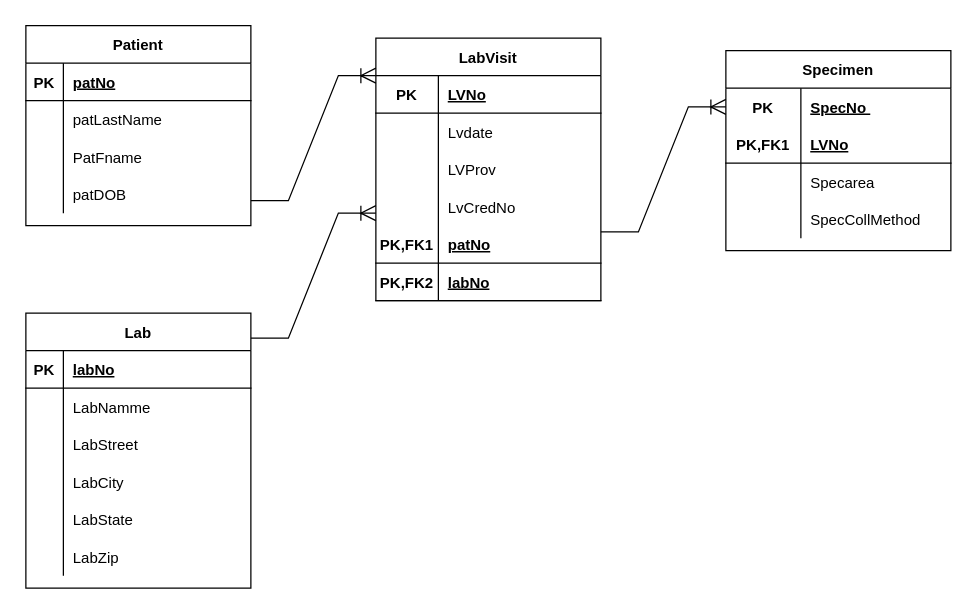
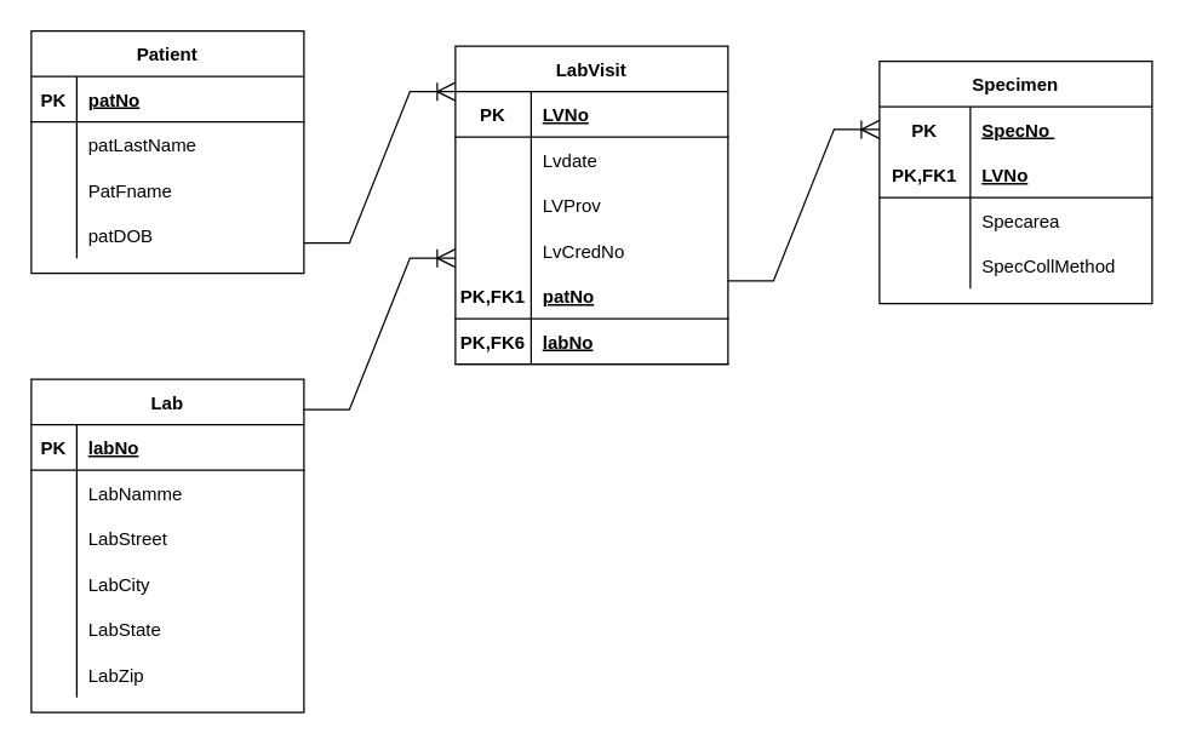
  <mxCell id="0" />
  <mxCell id="1" parent="0" />
  <mxCell id="2" value="Patient" style="shape=table;startSize=30;container=1;collapsible=1;childLayout=tableLayout;fixedRows=1;rowLines=0;fontStyle=1;align=center;resizeLast=1;" vertex="1" parent="1"><mxGeometry x="20" y="20" width="180" height="160" as="geometry" /></mxCell>
  <mxCell id="3" value="" style="shape=tableRow;horizontal=0;startSize=0;swimlaneHead=0;swimlaneBody=0;fillColor=none;collapsible=0;dropTarget=0;points=[[0,0.5],[1,0.5]];portConstraint=eastwest;top=0;left=0;right=0;bottom=1;" vertex="1" parent="2"><mxGeometry y="30" width="180" height="30" as="geometry" /></mxCell>
  <mxCell id="4" value="PK" style="shape=partialRectangle;connectable=0;fillColor=none;top=0;left=0;bottom=0;right=0;fontStyle=1;overflow=hidden;" vertex="1" parent="3"><mxGeometry width="30" height="30" as="geometry"><mxRectangle width="30" height="30" as="alternateBounds" /></mxGeometry></mxCell>
  <mxCell id="5" value="patNo" style="shape=partialRectangle;connectable=0;fillColor=none;top=0;left=0;bottom=0;right=0;align=left;spacingLeft=6;fontStyle=5;overflow=hidden;" vertex="1" parent="3"><mxGeometry x="30" width="150" height="30" as="geometry"><mxRectangle width="150" height="30" as="alternateBounds" /></mxGeometry></mxCell>
  <mxCell id="6" value="" style="shape=tableRow;horizontal=0;startSize=0;swimlaneHead=0;swimlaneBody=0;fillColor=none;collapsible=0;dropTarget=0;points=[[0,0.5],[1,0.5]];portConstraint=eastwest;top=0;left=0;right=0;bottom=0;" vertex="1" parent="2"><mxGeometry y="60" width="180" height="30" as="geometry" /></mxCell>
  <mxCell id="7" value="" style="shape=partialRectangle;connectable=0;fillColor=none;top=0;left=0;bottom=0;right=0;editable=1;overflow=hidden;" vertex="1" parent="6"><mxGeometry width="30" height="30" as="geometry"><mxRectangle width="30" height="30" as="alternateBounds" /></mxGeometry></mxCell>
  <mxCell id="8" value="patLastName" style="shape=partialRectangle;connectable=0;fillColor=none;top=0;left=0;bottom=0;right=0;align=left;spacingLeft=6;overflow=hidden;" vertex="1" parent="6"><mxGeometry x="30" width="150" height="30" as="geometry"><mxRectangle width="150" height="30" as="alternateBounds" /></mxGeometry></mxCell>
  <mxCell id="9" value="" style="shape=tableRow;horizontal=0;startSize=0;swimlaneHead=0;swimlaneBody=0;fillColor=none;collapsible=0;dropTarget=0;points=[[0,0.5],[1,0.5]];portConstraint=eastwest;top=0;left=0;right=0;bottom=0;" vertex="1" parent="2"><mxGeometry y="90" width="180" height="30" as="geometry" /></mxCell>
  <mxCell id="10" value="" style="shape=partialRectangle;connectable=0;fillColor=none;top=0;left=0;bottom=0;right=0;editable=1;overflow=hidden;" vertex="1" parent="9"><mxGeometry width="30" height="30" as="geometry"><mxRectangle width="30" height="30" as="alternateBounds" /></mxGeometry></mxCell>
  <mxCell id="11" value="PatFname" style="shape=partialRectangle;connectable=0;fillColor=none;top=0;left=0;bottom=0;right=0;align=left;spacingLeft=6;overflow=hidden;" vertex="1" parent="9"><mxGeometry x="30" width="150" height="30" as="geometry"><mxRectangle width="150" height="30" as="alternateBounds" /></mxGeometry></mxCell>
  <mxCell id="12" value="" style="shape=tableRow;horizontal=0;startSize=0;swimlaneHead=0;swimlaneBody=0;fillColor=none;collapsible=0;dropTarget=0;points=[[0,0.5],[1,0.5]];portConstraint=eastwest;top=0;left=0;right=0;bottom=0;" vertex="1" parent="2"><mxGeometry y="120" width="180" height="30" as="geometry" /></mxCell>
  <mxCell id="13" value="" style="shape=partialRectangle;connectable=0;fillColor=none;top=0;left=0;bottom=0;right=0;editable=1;overflow=hidden;" vertex="1" parent="12"><mxGeometry width="30" height="30" as="geometry"><mxRectangle width="30" height="30" as="alternateBounds" /></mxGeometry></mxCell>
  <mxCell id="14" value="patDOB" style="shape=partialRectangle;connectable=0;fillColor=none;top=0;left=0;bottom=0;right=0;align=left;spacingLeft=6;overflow=hidden;" vertex="1" parent="12"><mxGeometry x="30" width="150" height="30" as="geometry"><mxRectangle width="150" height="30" as="alternateBounds" /></mxGeometry></mxCell>
  <mxCell id="15" value="LabVisit" style="shape=table;startSize=30;container=1;collapsible=1;childLayout=tableLayout;fixedRows=1;rowLines=0;fontStyle=1;align=center;resizeLast=1;" vertex="1" parent="1"><mxGeometry x="300" y="30" width="180" height="210" as="geometry" /></mxCell>
  <mxCell id="16" value="" style="shape=tableRow;horizontal=0;startSize=0;swimlaneHead=0;swimlaneBody=0;fillColor=none;collapsible=0;dropTarget=0;points=[[0,0.5],[1,0.5]];portConstraint=eastwest;top=0;left=0;right=0;bottom=1;" vertex="1" parent="15"><mxGeometry y="30" width="180" height="30" as="geometry" /></mxCell>
  <mxCell id="17" value="PK" style="shape=partialRectangle;connectable=0;fillColor=none;top=0;left=0;bottom=0;right=0;fontStyle=1;overflow=hidden;" vertex="1" parent="16"><mxGeometry width="50" height="30" as="geometry"><mxRectangle width="50" height="30" as="alternateBounds" /></mxGeometry></mxCell>
  <mxCell id="18" value="LVNo" style="shape=partialRectangle;connectable=0;fillColor=none;top=0;left=0;bottom=0;right=0;align=left;spacingLeft=6;fontStyle=5;overflow=hidden;" vertex="1" parent="16"><mxGeometry x="50" width="130" height="30" as="geometry"><mxRectangle width="130" height="30" as="alternateBounds" /></mxGeometry></mxCell>
  <mxCell id="19" value="" style="shape=tableRow;horizontal=0;startSize=0;swimlaneHead=0;swimlaneBody=0;fillColor=none;collapsible=0;dropTarget=0;points=[[0,0.5],[1,0.5]];portConstraint=eastwest;top=0;left=0;right=0;bottom=0;" vertex="1" parent="15"><mxGeometry y="60" width="180" height="30" as="geometry" /></mxCell>
  <mxCell id="20" value="" style="shape=partialRectangle;connectable=0;fillColor=none;top=0;left=0;bottom=0;right=0;editable=1;overflow=hidden;" vertex="1" parent="19"><mxGeometry width="50" height="30" as="geometry"><mxRectangle width="50" height="30" as="alternateBounds" /></mxGeometry></mxCell>
  <mxCell id="21" value="Lvdate" style="shape=partialRectangle;connectable=0;fillColor=none;top=0;left=0;bottom=0;right=0;align=left;spacingLeft=6;overflow=hidden;" vertex="1" parent="19"><mxGeometry x="50" width="130" height="30" as="geometry"><mxRectangle width="130" height="30" as="alternateBounds" /></mxGeometry></mxCell>
  <mxCell id="22" value="" style="shape=tableRow;horizontal=0;startSize=0;swimlaneHead=0;swimlaneBody=0;fillColor=none;collapsible=0;dropTarget=0;points=[[0,0.5],[1,0.5]];portConstraint=eastwest;top=0;left=0;right=0;bottom=0;" vertex="1" parent="15"><mxGeometry y="90" width="180" height="30" as="geometry" /></mxCell>
  <mxCell id="23" value="" style="shape=partialRectangle;connectable=0;fillColor=none;top=0;left=0;bottom=0;right=0;editable=1;overflow=hidden;" vertex="1" parent="22"><mxGeometry width="50" height="30" as="geometry"><mxRectangle width="50" height="30" as="alternateBounds" /></mxGeometry></mxCell>
  <mxCell id="24" value="LVProv" style="shape=partialRectangle;connectable=0;fillColor=none;top=0;left=0;bottom=0;right=0;align=left;spacingLeft=6;overflow=hidden;" vertex="1" parent="22"><mxGeometry x="50" width="130" height="30" as="geometry"><mxRectangle width="130" height="30" as="alternateBounds" /></mxGeometry></mxCell>
  <mxCell id="25" value="" style="shape=tableRow;horizontal=0;startSize=0;swimlaneHead=0;swimlaneBody=0;fillColor=none;collapsible=0;dropTarget=0;points=[[0,0.5],[1,0.5]];portConstraint=eastwest;top=0;left=0;right=0;bottom=0;" vertex="1" parent="15"><mxGeometry y="120" width="180" height="30" as="geometry" /></mxCell>
  <mxCell id="26" value="" style="shape=partialRectangle;connectable=0;fillColor=none;top=0;left=0;bottom=0;right=0;editable=1;overflow=hidden;" vertex="1" parent="25"><mxGeometry width="50" height="30" as="geometry"><mxRectangle width="50" height="30" as="alternateBounds" /></mxGeometry></mxCell>
  <mxCell id="27" value="LvCredNo" style="shape=partialRectangle;connectable=0;fillColor=none;top=0;left=0;bottom=0;right=0;align=left;spacingLeft=6;overflow=hidden;" vertex="1" parent="25"><mxGeometry x="50" width="130" height="30" as="geometry"><mxRectangle width="130" height="30" as="alternateBounds" /></mxGeometry></mxCell>
  <mxCell id="28" value="" style="shape=tableRow;horizontal=0;startSize=0;swimlaneHead=0;swimlaneBody=0;fillColor=none;collapsible=0;dropTarget=0;points=[[0,0.5],[1,0.5]];portConstraint=eastwest;top=0;left=0;right=0;bottom=1;" vertex="1" parent="15"><mxGeometry y="150" width="180" height="30" as="geometry" /></mxCell>
  <mxCell id="29" value="PK,FK1" style="shape=partialRectangle;connectable=0;fillColor=none;top=0;left=0;bottom=0;right=0;fontStyle=1;overflow=hidden;" vertex="1" parent="28"><mxGeometry width="50" height="30" as="geometry"><mxRectangle width="50" height="30" as="alternateBounds" /></mxGeometry></mxCell>
  <mxCell id="30" value="patNo" style="shape=partialRectangle;connectable=0;fillColor=none;top=0;left=0;bottom=0;right=0;align=left;spacingLeft=6;fontStyle=5;overflow=hidden;" vertex="1" parent="28"><mxGeometry x="50" width="130" height="30" as="geometry"><mxRectangle width="130" height="30" as="alternateBounds" /></mxGeometry></mxCell>
  <mxCell id="31" value="" style="shape=tableRow;horizontal=0;startSize=0;swimlaneHead=0;swimlaneBody=0;fillColor=none;collapsible=0;dropTarget=0;points=[[0,0.5],[1,0.5]];portConstraint=eastwest;top=0;left=0;right=0;bottom=1;" vertex="1" parent="15"><mxGeometry y="180" width="180" height="30" as="geometry" /></mxCell>
- <mxCell id="32" value="PK,FK2" style="shape=partialRectangle;connectable=0;fillColor=none;top=0;left=0;bottom=0;right=0;fontStyle=1;overflow=hidden;" vertex="1" parent="31"><mxGeometry width="50" height="30" as="geometry"><mxRectangle width="50" height="30" as="alternateBounds" /></mxGeometry></mxCell>
+ <mxCell id="32" value="PK,FK6" style="shape=partialRectangle;connectable=0;fillColor=none;top=0;left=0;bottom=0;right=0;fontStyle=1;overflow=hidden;" vertex="1" parent="31"><mxGeometry width="50" height="30" as="geometry"><mxRectangle width="50" height="30" as="alternateBounds" /></mxGeometry></mxCell>
  <mxCell id="33" value="labNo" style="shape=partialRectangle;connectable=0;fillColor=none;top=0;left=0;bottom=0;right=0;align=left;spacingLeft=6;fontStyle=5;overflow=hidden;" vertex="1" parent="31"><mxGeometry x="50" width="130" height="30" as="geometry"><mxRectangle width="130" height="30" as="alternateBounds" /></mxGeometry></mxCell>
  <mxCell id="34" value="Specimen" style="shape=table;startSize=30;container=1;collapsible=1;childLayout=tableLayout;fixedRows=1;rowLines=0;fontStyle=1;align=center;resizeLast=1;" vertex="1" parent="1"><mxGeometry x="580" y="40" width="180" height="160" as="geometry" /></mxCell>
  <mxCell id="35" value="" style="shape=tableRow;horizontal=0;startSize=0;swimlaneHead=0;swimlaneBody=0;fillColor=none;collapsible=0;dropTarget=0;points=[[0,0.5],[1,0.5]];portConstraint=eastwest;top=0;left=0;right=0;bottom=0;" vertex="1" parent="34"><mxGeometry y="30" width="180" height="30" as="geometry" /></mxCell>
  <mxCell id="36" value="PK" style="shape=partialRectangle;connectable=0;fillColor=none;top=0;left=0;bottom=0;right=0;fontStyle=1;overflow=hidden;" vertex="1" parent="35"><mxGeometry width="60" height="30" as="geometry"><mxRectangle width="60" height="30" as="alternateBounds" /></mxGeometry></mxCell>
  <mxCell id="37" value="SpecNo " style="shape=partialRectangle;connectable=0;fillColor=none;top=0;left=0;bottom=0;right=0;align=left;spacingLeft=6;fontStyle=5;overflow=hidden;" vertex="1" parent="35"><mxGeometry x="60" width="120" height="30" as="geometry"><mxRectangle width="120" height="30" as="alternateBounds" /></mxGeometry></mxCell>
  <mxCell id="38" value="" style="shape=tableRow;horizontal=0;startSize=0;swimlaneHead=0;swimlaneBody=0;fillColor=none;collapsible=0;dropTarget=0;points=[[0,0.5],[1,0.5]];portConstraint=eastwest;top=0;left=0;right=0;bottom=1;" vertex="1" parent="34"><mxGeometry y="60" width="180" height="30" as="geometry" /></mxCell>
  <mxCell id="39" value="PK,FK1" style="shape=partialRectangle;connectable=0;fillColor=none;top=0;left=0;bottom=0;right=0;fontStyle=1;overflow=hidden;" vertex="1" parent="38"><mxGeometry width="60" height="30" as="geometry"><mxRectangle width="60" height="30" as="alternateBounds" /></mxGeometry></mxCell>
  <mxCell id="40" value="LVNo" style="shape=partialRectangle;connectable=0;fillColor=none;top=0;left=0;bottom=0;right=0;align=left;spacingLeft=6;fontStyle=5;overflow=hidden;" vertex="1" parent="38"><mxGeometry x="60" width="120" height="30" as="geometry"><mxRectangle width="120" height="30" as="alternateBounds" /></mxGeometry></mxCell>
  <mxCell id="41" value="" style="shape=tableRow;horizontal=0;startSize=0;swimlaneHead=0;swimlaneBody=0;fillColor=none;collapsible=0;dropTarget=0;points=[[0,0.5],[1,0.5]];portConstraint=eastwest;top=0;left=0;right=0;bottom=0;" vertex="1" parent="34"><mxGeometry y="90" width="180" height="30" as="geometry" /></mxCell>
  <mxCell id="42" value="" style="shape=partialRectangle;connectable=0;fillColor=none;top=0;left=0;bottom=0;right=0;editable=1;overflow=hidden;" vertex="1" parent="41"><mxGeometry width="60" height="30" as="geometry"><mxRectangle width="60" height="30" as="alternateBounds" /></mxGeometry></mxCell>
  <mxCell id="43" value="Specarea" style="shape=partialRectangle;connectable=0;fillColor=none;top=0;left=0;bottom=0;right=0;align=left;spacingLeft=6;overflow=hidden;" vertex="1" parent="41"><mxGeometry x="60" width="120" height="30" as="geometry"><mxRectangle width="120" height="30" as="alternateBounds" /></mxGeometry></mxCell>
  <mxCell id="44" value="" style="shape=tableRow;horizontal=0;startSize=0;swimlaneHead=0;swimlaneBody=0;fillColor=none;collapsible=0;dropTarget=0;points=[[0,0.5],[1,0.5]];portConstraint=eastwest;top=0;left=0;right=0;bottom=0;" vertex="1" parent="34"><mxGeometry y="120" width="180" height="30" as="geometry" /></mxCell>
  <mxCell id="45" value="" style="shape=partialRectangle;connectable=0;fillColor=none;top=0;left=0;bottom=0;right=0;editable=1;overflow=hidden;" vertex="1" parent="44"><mxGeometry width="60" height="30" as="geometry"><mxRectangle width="60" height="30" as="alternateBounds" /></mxGeometry></mxCell>
  <mxCell id="46" value="SpecCollMethod" style="shape=partialRectangle;connectable=0;fillColor=none;top=0;left=0;bottom=0;right=0;align=left;spacingLeft=6;overflow=hidden;" vertex="1" parent="44"><mxGeometry x="60" width="120" height="30" as="geometry"><mxRectangle width="120" height="30" as="alternateBounds" /></mxGeometry></mxCell>
  <mxCell id="47" value="Lab" style="shape=table;startSize=30;container=1;collapsible=1;childLayout=tableLayout;fixedRows=1;rowLines=0;fontStyle=1;align=center;resizeLast=1;" vertex="1" parent="1"><mxGeometry x="20" y="250" width="180" height="220" as="geometry" /></mxCell>
  <mxCell id="48" value="" style="shape=tableRow;horizontal=0;startSize=0;swimlaneHead=0;swimlaneBody=0;fillColor=none;collapsible=0;dropTarget=0;points=[[0,0.5],[1,0.5]];portConstraint=eastwest;top=0;left=0;right=0;bottom=1;" vertex="1" parent="47"><mxGeometry y="30" width="180" height="30" as="geometry" /></mxCell>
  <mxCell id="49" value="PK" style="shape=partialRectangle;connectable=0;fillColor=none;top=0;left=0;bottom=0;right=0;fontStyle=1;overflow=hidden;" vertex="1" parent="48"><mxGeometry width="30" height="30" as="geometry"><mxRectangle width="30" height="30" as="alternateBounds" /></mxGeometry></mxCell>
  <mxCell id="50" value="labNo" style="shape=partialRectangle;connectable=0;fillColor=none;top=0;left=0;bottom=0;right=0;align=left;spacingLeft=6;fontStyle=5;overflow=hidden;" vertex="1" parent="48"><mxGeometry x="30" width="150" height="30" as="geometry"><mxRectangle width="150" height="30" as="alternateBounds" /></mxGeometry></mxCell>
  <mxCell id="51" value="" style="shape=tableRow;horizontal=0;startSize=0;swimlaneHead=0;swimlaneBody=0;fillColor=none;collapsible=0;dropTarget=0;points=[[0,0.5],[1,0.5]];portConstraint=eastwest;top=0;left=0;right=0;bottom=0;" vertex="1" parent="47"><mxGeometry y="60" width="180" height="30" as="geometry" /></mxCell>
  <mxCell id="52" value="" style="shape=partialRectangle;connectable=0;fillColor=none;top=0;left=0;bottom=0;right=0;editable=1;overflow=hidden;" vertex="1" parent="51"><mxGeometry width="30" height="30" as="geometry"><mxRectangle width="30" height="30" as="alternateBounds" /></mxGeometry></mxCell>
  <mxCell id="53" value="LabNamme" style="shape=partialRectangle;connectable=0;fillColor=none;top=0;left=0;bottom=0;right=0;align=left;spacingLeft=6;overflow=hidden;" vertex="1" parent="51"><mxGeometry x="30" width="150" height="30" as="geometry"><mxRectangle width="150" height="30" as="alternateBounds" /></mxGeometry></mxCell>
  <mxCell id="54" value="" style="shape=tableRow;horizontal=0;startSize=0;swimlaneHead=0;swimlaneBody=0;fillColor=none;collapsible=0;dropTarget=0;points=[[0,0.5],[1,0.5]];portConstraint=eastwest;top=0;left=0;right=0;bottom=0;" vertex="1" parent="47"><mxGeometry y="90" width="180" height="30" as="geometry" /></mxCell>
  <mxCell id="55" value="" style="shape=partialRectangle;connectable=0;fillColor=none;top=0;left=0;bottom=0;right=0;editable=1;overflow=hidden;" vertex="1" parent="54"><mxGeometry width="30" height="30" as="geometry"><mxRectangle width="30" height="30" as="alternateBounds" /></mxGeometry></mxCell>
  <mxCell id="56" value="LabStreet" style="shape=partialRectangle;connectable=0;fillColor=none;top=0;left=0;bottom=0;right=0;align=left;spacingLeft=6;overflow=hidden;" vertex="1" parent="54"><mxGeometry x="30" width="150" height="30" as="geometry"><mxRectangle width="150" height="30" as="alternateBounds" /></mxGeometry></mxCell>
  <mxCell id="57" value="" style="shape=tableRow;horizontal=0;startSize=0;swimlaneHead=0;swimlaneBody=0;fillColor=none;collapsible=0;dropTarget=0;points=[[0,0.5],[1,0.5]];portConstraint=eastwest;top=0;left=0;right=0;bottom=0;" vertex="1" parent="47"><mxGeometry y="120" width="180" height="30" as="geometry" /></mxCell>
  <mxCell id="58" value="" style="shape=partialRectangle;connectable=0;fillColor=none;top=0;left=0;bottom=0;right=0;editable=1;overflow=hidden;" vertex="1" parent="57"><mxGeometry width="30" height="30" as="geometry"><mxRectangle width="30" height="30" as="alternateBounds" /></mxGeometry></mxCell>
  <mxCell id="59" value="LabCity" style="shape=partialRectangle;connectable=0;fillColor=none;top=0;left=0;bottom=0;right=0;align=left;spacingLeft=6;overflow=hidden;" vertex="1" parent="57"><mxGeometry x="30" width="150" height="30" as="geometry"><mxRectangle width="150" height="30" as="alternateBounds" /></mxGeometry></mxCell>
  <mxCell id="60" value="" style="shape=tableRow;horizontal=0;startSize=0;swimlaneHead=0;swimlaneBody=0;fillColor=none;collapsible=0;dropTarget=0;points=[[0,0.5],[1,0.5]];portConstraint=eastwest;top=0;left=0;right=0;bottom=0;" vertex="1" parent="47"><mxGeometry y="150" width="180" height="30" as="geometry" /></mxCell>
  <mxCell id="61" value="" style="shape=partialRectangle;connectable=0;fillColor=none;top=0;left=0;bottom=0;right=0;editable=1;overflow=hidden;" vertex="1" parent="60"><mxGeometry width="30" height="30" as="geometry"><mxRectangle width="30" height="30" as="alternateBounds" /></mxGeometry></mxCell>
  <mxCell id="62" value="LabState" style="shape=partialRectangle;connectable=0;fillColor=none;top=0;left=0;bottom=0;right=0;align=left;spacingLeft=6;overflow=hidden;" vertex="1" parent="60"><mxGeometry x="30" width="150" height="30" as="geometry"><mxRectangle width="150" height="30" as="alternateBounds" /></mxGeometry></mxCell>
  <mxCell id="63" value="" style="shape=tableRow;horizontal=0;startSize=0;swimlaneHead=0;swimlaneBody=0;fillColor=none;collapsible=0;dropTarget=0;points=[[0,0.5],[1,0.5]];portConstraint=eastwest;top=0;left=0;right=0;bottom=0;" vertex="1" parent="47"><mxGeometry y="180" width="180" height="30" as="geometry" /></mxCell>
  <mxCell id="64" value="" style="shape=partialRectangle;connectable=0;fillColor=none;top=0;left=0;bottom=0;right=0;editable=1;overflow=hidden;" vertex="1" parent="63"><mxGeometry width="30" height="30" as="geometry"><mxRectangle width="30" height="30" as="alternateBounds" /></mxGeometry></mxCell>
  <mxCell id="65" value="LabZip" style="shape=partialRectangle;connectable=0;fillColor=none;top=0;left=0;bottom=0;right=0;align=left;spacingLeft=6;overflow=hidden;" vertex="1" parent="63"><mxGeometry x="30" width="150" height="30" as="geometry"><mxRectangle width="150" height="30" as="alternateBounds" /></mxGeometry></mxCell>
  <mxCell id="66" value="" style="edgeStyle=entityRelationEdgeStyle;fontSize=12;html=1;endArrow=ERoneToMany;rounded=0;endSize=10;startSize=10;" edge="1" parent="1"><mxGeometry width="100" height="100" relative="1" as="geometry"><mxPoint x="200" y="270" as="sourcePoint" /><mxPoint x="300" y="170" as="targetPoint" /></mxGeometry></mxCell>
  <mxCell id="67" value="" style="edgeStyle=entityRelationEdgeStyle;fontSize=12;html=1;endArrow=ERoneToMany;rounded=0;endSize=10;startSize=10;" edge="1" parent="1"><mxGeometry width="100" height="100" relative="1" as="geometry"><mxPoint x="200" y="160" as="sourcePoint" /><mxPoint x="300" y="60" as="targetPoint" /></mxGeometry></mxCell>
  <mxCell id="68" value="" style="edgeStyle=entityRelationEdgeStyle;fontSize=12;html=1;endArrow=ERoneToMany;rounded=0;targetPerimeterSpacing=0;endSize=10;startSize=10;" edge="1" parent="1"><mxGeometry width="100" height="100" relative="1" as="geometry"><mxPoint x="480" y="185" as="sourcePoint" /><mxPoint x="580" y="85" as="targetPoint" /></mxGeometry></mxCell>
